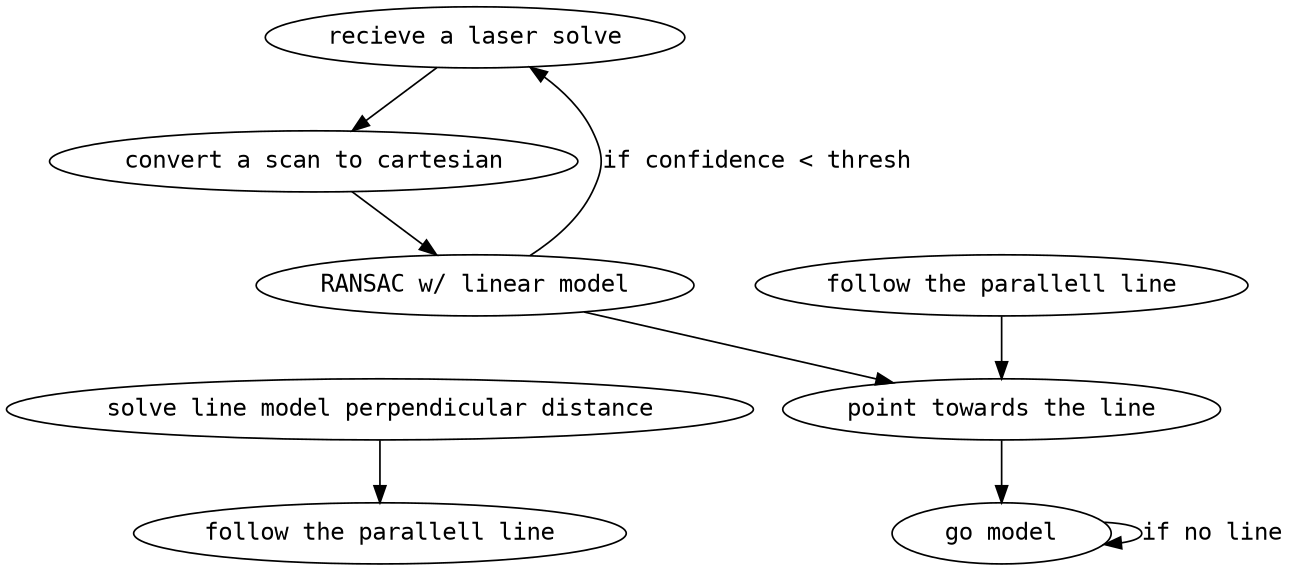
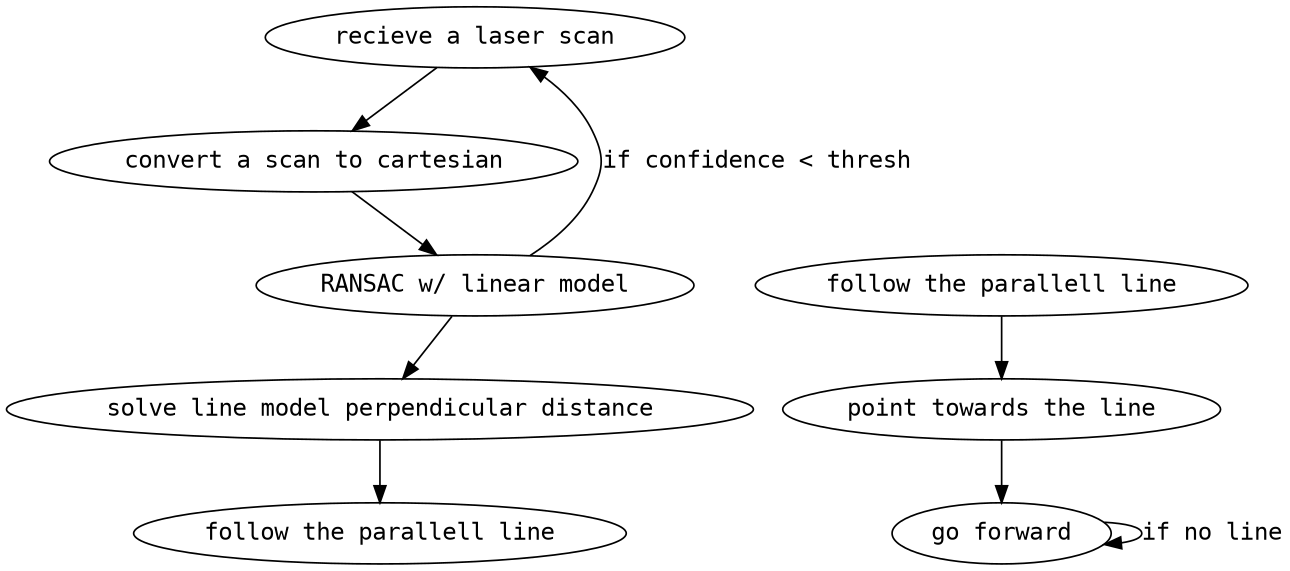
  digraph {
    fontname="DejaVu Sans Mono"
    node [fontname="DejaVu Sans Mono"]
    edge [fontname="DejaVu Sans Mono"]
-   n1 [label="recieve a laser solve"]
+   n1 [label="recieve a laser scan"]
    n2 [label="convert a scan to cartesian"]
    n3 [label="RANSAC w/ linear model"]
    n4 [label="solve line model perpendicular distance"]
    n5 [label="follow the parallell line"]
-   n6 [label="go model"]
+   n6 [label="go forward"]
    n7 [label="follow the parallell line"]
    n8 [label="point towards the line"]
    n1 -> n2
    n2 -> n3
    n3 -> n1 [label="if confidence < thresh"]
-   n3 -> n8
+   n3 -> n4
    n4 -> n5
    n6 -> n6 [label="if no line"]
    n7 -> n8
    n8 -> n6
  }
